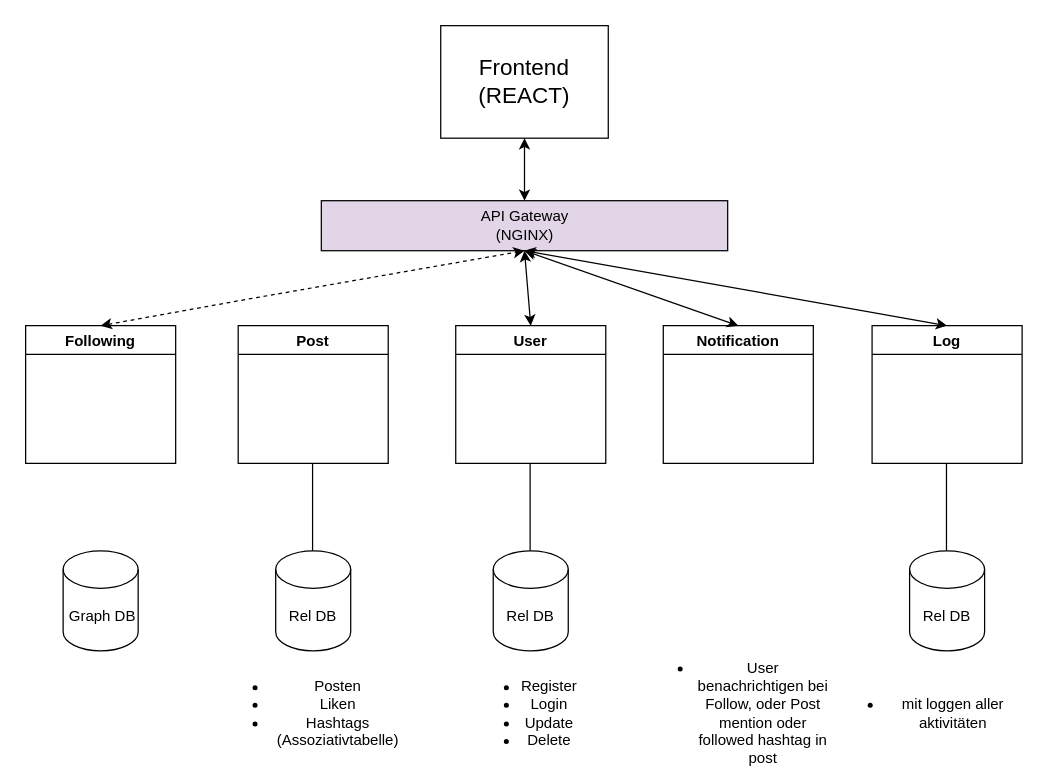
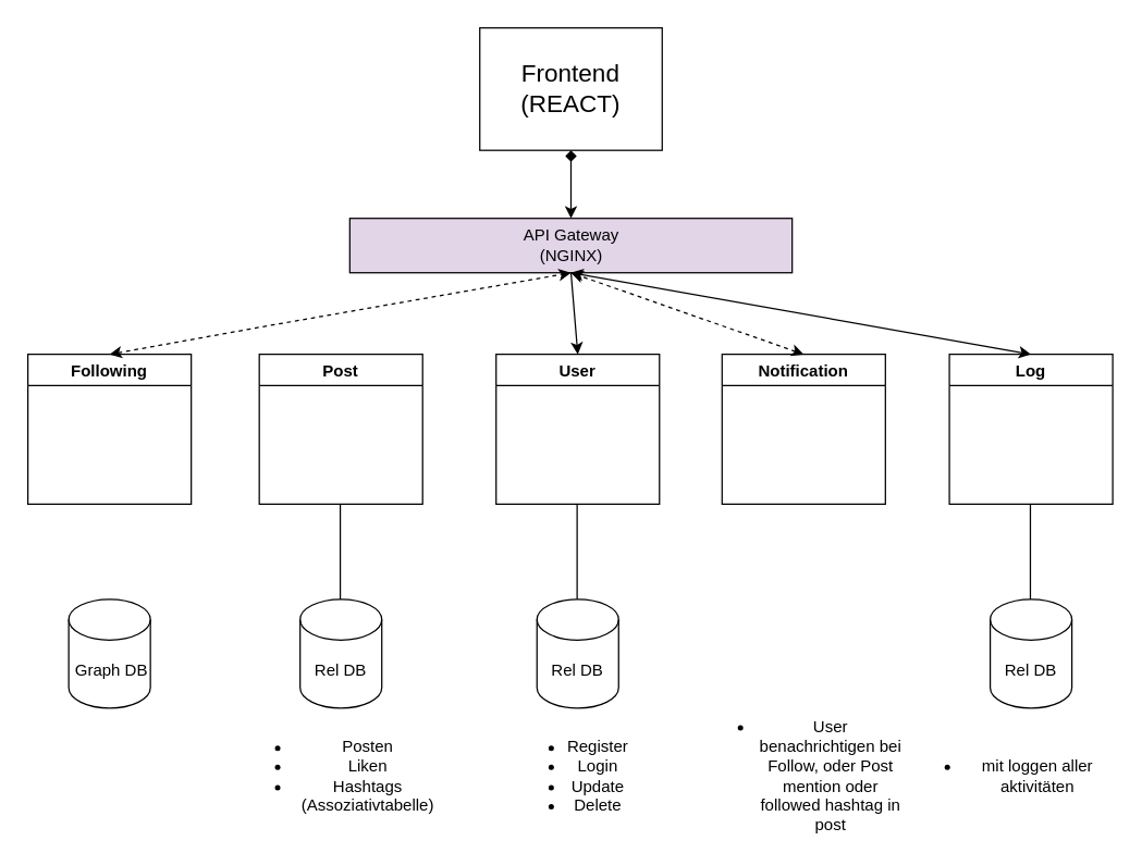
  <mxCell id="0" />
  <mxCell id="1" parent="0" />
  <mxCell id="2" value="Following" style="swimlane;" parent="1" vertex="1"><mxGeometry x="20" y="260" width="120" height="110" as="geometry" /></mxCell>
  <mxCell id="3" value="&amp;nbsp;Graph DB" style="shape=cylinder3;whiteSpace=wrap;html=1;boundedLbl=1;backgroundOutline=1;size=15;" parent="1" vertex="1"><mxGeometry x="50" y="440" width="60" height="80" as="geometry" /></mxCell>
  <mxCell id="4" value="Post" style="swimlane;" parent="1" vertex="1"><mxGeometry x="190" y="260" width="120" height="110" as="geometry" /></mxCell>
  <mxCell id="5" value="Rel DB" style="shape=cylinder3;whiteSpace=wrap;html=1;boundedLbl=1;backgroundOutline=1;size=15;" parent="1" vertex="1"><mxGeometry x="220" y="440" width="60" height="80" as="geometry" /></mxCell>
  <mxCell id="6" value="User" style="swimlane;" parent="1" vertex="1"><mxGeometry x="364" y="260" width="120" height="110" as="geometry" /></mxCell>
  <mxCell id="7" value="Rel DB" style="shape=cylinder3;whiteSpace=wrap;html=1;boundedLbl=1;backgroundOutline=1;size=15;" parent="1" vertex="1"><mxGeometry x="394" y="440" width="60" height="80" as="geometry" /></mxCell>
  <mxCell id="8" value="Notification" style="swimlane;" parent="1" vertex="1"><mxGeometry x="530" y="260" width="120" height="110" as="geometry" /></mxCell>
  <mxCell id="9" value="Log" style="swimlane;" parent="1" vertex="1"><mxGeometry x="697" y="260" width="120" height="110" as="geometry" /></mxCell>
  <mxCell id="10" value="Rel DB" style="shape=cylinder3;whiteSpace=wrap;html=1;boundedLbl=1;backgroundOutline=1;size=15;" parent="1" vertex="1"><mxGeometry x="727" y="440" width="60" height="80" as="geometry" /></mxCell>
  <mxCell id="11" value="" style="endArrow=none;html=1;rounded=0;entryX=0.5;entryY=1;entryDx=0;entryDy=0;exitX=0.5;exitY=0;exitDx=0;exitDy=0;exitPerimeter=0;" parent="1" edge="1"><mxGeometry width="50" height="50" relative="1" as="geometry"><mxPoint x="756.5" y="440" as="sourcePoint" /><mxPoint x="756.5" y="370" as="targetPoint" /></mxGeometry></mxCell>
  <mxCell id="12" value="" style="endArrow=none;html=1;rounded=0;entryX=0.5;entryY=1;entryDx=0;entryDy=0;exitX=0.5;exitY=0;exitDx=0;exitDy=0;exitPerimeter=0;" parent="1" edge="1"><mxGeometry width="50" height="50" relative="1" as="geometry"><mxPoint x="423.5" y="440" as="sourcePoint" /><mxPoint x="423.5" y="370" as="targetPoint" /></mxGeometry></mxCell>
  <mxCell id="13" value="" style="endArrow=none;html=1;rounded=0;entryX=0.5;entryY=1;entryDx=0;entryDy=0;exitX=0.5;exitY=0;exitDx=0;exitDy=0;exitPerimeter=0;" parent="1" edge="1"><mxGeometry width="50" height="50" relative="1" as="geometry"><mxPoint x="249.5" y="440" as="sourcePoint" /><mxPoint x="249.5" y="370" as="targetPoint" /></mxGeometry></mxCell>
  <mxCell id="14" value="&lt;ul&gt;&lt;li&gt;Register&lt;/li&gt;&lt;li&gt;Login&lt;/li&gt;&lt;li&gt;Update&lt;/li&gt;&lt;li&gt;Delete&lt;/li&gt;&lt;/ul&gt;" style="text;html=1;strokeColor=none;fillColor=none;align=center;verticalAlign=middle;whiteSpace=wrap;rounded=0;" parent="1" vertex="1"><mxGeometry x="344" y="555" width="150" height="30" as="geometry" /></mxCell>
  <mxCell id="15" value="&lt;ul&gt;&lt;li&gt;Posten&lt;/li&gt;&lt;li&gt;Liken&lt;/li&gt;&lt;li&gt;Hashtags (Assoziativtabelle)&lt;/li&gt;&lt;/ul&gt;" style="text;html=1;strokeColor=none;fillColor=none;align=center;verticalAlign=middle;whiteSpace=wrap;rounded=0;" parent="1" vertex="1"><mxGeometry x="175" y="555" width="150" height="30" as="geometry" /></mxCell>
  <mxCell id="16" value="&lt;ul&gt;&lt;li&gt;User benachrichtigen bei Follow, oder Post mention oder followed hashtag in post&lt;/li&gt;&lt;/ul&gt;" style="text;html=1;strokeColor=none;fillColor=none;align=center;verticalAlign=middle;whiteSpace=wrap;rounded=0;" parent="1" vertex="1"><mxGeometry x="515" y="555" width="150" height="30" as="geometry" /></mxCell>
  <mxCell id="17" value="&lt;ul&gt;&lt;li&gt;mit loggen aller aktivitäten&lt;/li&gt;&lt;/ul&gt;" style="text;html=1;strokeColor=none;fillColor=none;align=center;verticalAlign=middle;whiteSpace=wrap;rounded=0;" parent="1" vertex="1"><mxGeometry x="667" y="555" width="150" height="30" as="geometry" /></mxCell>
  <mxCell id="18" value="API Gateway&lt;br&gt;(NGINX)" style="rounded=0;whiteSpace=wrap;html=1;fillColor=#e1d5e7;" parent="1" vertex="1"><mxGeometry x="256.5" y="160" width="325" height="40" as="geometry" /></mxCell>
  <mxCell id="19" value="&lt;font style=&quot;font-size: 18px&quot;&gt;Frontend&lt;br&gt;(REACT)&lt;br&gt;&lt;/font&gt;" style="rounded=0;whiteSpace=wrap;html=1;" parent="1" vertex="1"><mxGeometry x="352" y="20" width="134" height="90" as="geometry" /></mxCell>
- <mxCell id="20" value="" style="endArrow=classic;startArrow=classic;html=1;rounded=0;fontSize=18;entryX=0.5;entryY=1;entryDx=0;entryDy=0;exitX=0.5;exitY=0;exitDx=0;exitDy=0;" parent="1" source="18" target="19" edge="1"><mxGeometry width="50" height="50" relative="1" as="geometry"><mxPoint x="225" y="130" as="sourcePoint" /><mxPoint x="275" y="80" as="targetPoint" /></mxGeometry></mxCell>
- <mxCell id="21" value="" style="endArrow=classic;startArrow=classic;html=1;rounded=0;fontSize=18;entryX=0.5;entryY=1;entryDx=0;entryDy=0;exitX=0.5;exitY=0;exitDx=0;exitDy=0;" parent="1" source="6" target="18" edge="1"><mxGeometry width="50" height="50" relative="1" as="geometry"><mxPoint x="438.5" y="180" as="sourcePoint" /><mxPoint x="439" y="130" as="targetPoint" /></mxGeometry></mxCell>
- <mxCell id="22" value="" style="endArrow=classic;startArrow=classic;html=1;rounded=0;fontSize=18;entryX=0.5;entryY=1;entryDx=0;entryDy=0;exitX=0.5;exitY=0;exitDx=0;exitDy=0;" parent="1" source="8" target="18" edge="1"><mxGeometry width="50" height="50" relative="1" as="geometry"><mxPoint x="448.5" y="190" as="sourcePoint" /><mxPoint x="449" y="140" as="targetPoint" /></mxGeometry></mxCell>
+ <mxCell id="20" value="" style="endArrow=diamond;startArrow=classic;html=1;rounded=0;fontSize=18;entryX=0.5;entryY=1;entryDx=0;entryDy=0;exitX=0.5;exitY=0;exitDx=0;exitDy=0;" parent="1" source="18" target="19" edge="1"><mxGeometry width="50" height="50" relative="1" as="geometry"><mxPoint x="225" y="130" as="sourcePoint" /><mxPoint x="275" y="80" as="targetPoint" /></mxGeometry></mxCell>
+ <mxCell id="21" value="" style="endArrow=none;startArrow=classic;html=1;rounded=0;fontSize=18;entryX=0.5;entryY=1;entryDx=0;entryDy=0;exitX=0.5;exitY=0;exitDx=0;exitDy=0;" parent="1" source="6" target="18" edge="1"><mxGeometry width="50" height="50" relative="1" as="geometry"><mxPoint x="438.5" y="180" as="sourcePoint" /><mxPoint x="439" y="130" as="targetPoint" /></mxGeometry></mxCell>
+ <mxCell id="22" value="" style="endArrow=classic;startArrow=classic;html=1;rounded=0;fontSize=18;entryX=0.5;entryY=1;entryDx=0;entryDy=0;exitX=0.5;exitY=0;exitDx=0;exitDy=0;dashed=1;" parent="1" source="8" target="18" edge="1"><mxGeometry width="50" height="50" relative="1" as="geometry"><mxPoint x="448.5" y="190" as="sourcePoint" /><mxPoint x="449" y="140" as="targetPoint" /></mxGeometry></mxCell>
  <mxCell id="23" value="" style="endArrow=classic;startArrow=classic;html=1;rounded=0;fontSize=18;entryX=0.5;entryY=1;entryDx=0;entryDy=0;exitX=0.5;exitY=0;exitDx=0;exitDy=0;" parent="1" source="9" target="18" edge="1"><mxGeometry width="50" height="50" relative="1" as="geometry"><mxPoint x="458.5" y="200" as="sourcePoint" /><mxPoint x="459" y="150" as="targetPoint" /></mxGeometry></mxCell>
  <mxCell id="24" value="" style="endArrow=classic;startArrow=classic;html=1;rounded=0;fontSize=18;entryX=0.5;entryY=1;entryDx=0;entryDy=0;exitX=0.5;exitY=0;exitDx=0;exitDy=0;dashed=1;" parent="1" source="2" target="18" edge="1"><mxGeometry width="50" height="50" relative="1" as="geometry"><mxPoint x="115" y="210" as="sourcePoint" /><mxPoint x="190.5" y="180" as="targetPoint" /><Array as="points"><mxPoint x="190.5" y="240" /></Array></mxGeometry></mxCell>
